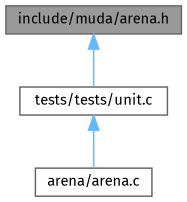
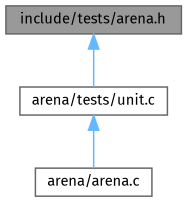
  digraph {
    fontname="Fira Sans"
    node [color=grey40 fillcolor=white fontname="Fira Sans" fontsize=10 shape=box style=filled]
    edge [color=steelblue1 dir=back fontname="Fira Sans" fontsize=10 labelfontname=Helvetica labelfontsize=10 style=solid]
-   n1 [color=gray40 fillcolor=grey60 fontcolor=black height=0.2 label="include/muda/arena.h" width=0.4]
-   n2 [height=0.2 label="tests/tests/unit.c" width=0.4]
+   n1 [color=gray40 fillcolor=grey60 fontcolor=black height=0.2 label="include/tests/arena.h" width=0.4]
+   n2 [height=0.2 label="arena/tests/unit.c" width=0.4]
    n3 [height=0.2 label="arena/arena.c" width=0.4]
    n1 -> n2
    n2 -> n3
  }
